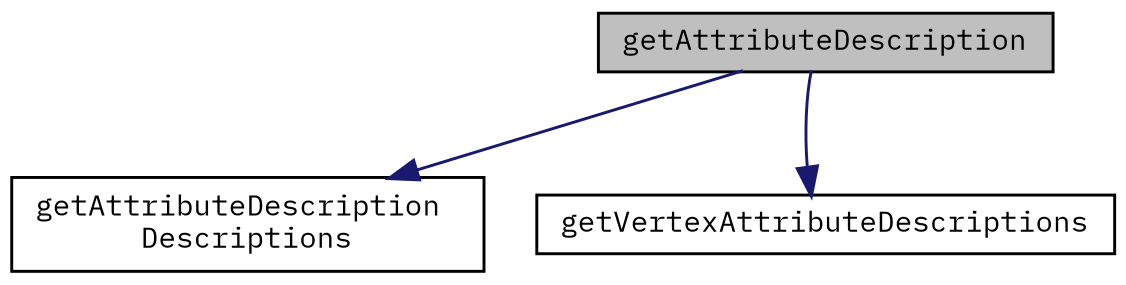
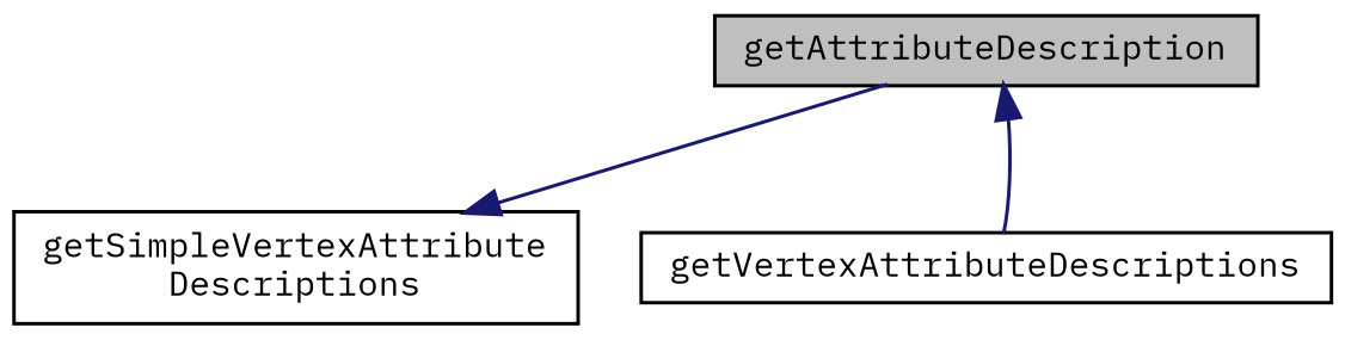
  digraph {
    fontname="IBM Plex Mono"
    rankdir=TB
    node [color=black fillcolor=white fontname="IBM Plex Mono" fontsize=10 shape=record style=filled]
    edge [color=midnightblue fontname="IBM Plex Mono" fontsize=10 labelfontname=Helvetica labelfontsize=10 style=solid]
    n1 [fillcolor=grey75 fontcolor=black height=0.2 label=getAttributeDescription width=0.4]
-   n2 [height=0.2 label="getAttributeDescription\lDescriptions" width=0.4]
+   n2 [height=0.2 label="getSimpleVertexAttribute\lDescriptions" width=0.4]
    n3 [height=0.2 label=getVertexAttributeDescriptions width=0.4]
    n1 -> n2
-   n1 -> n3
+   n3 -> n1
  }
